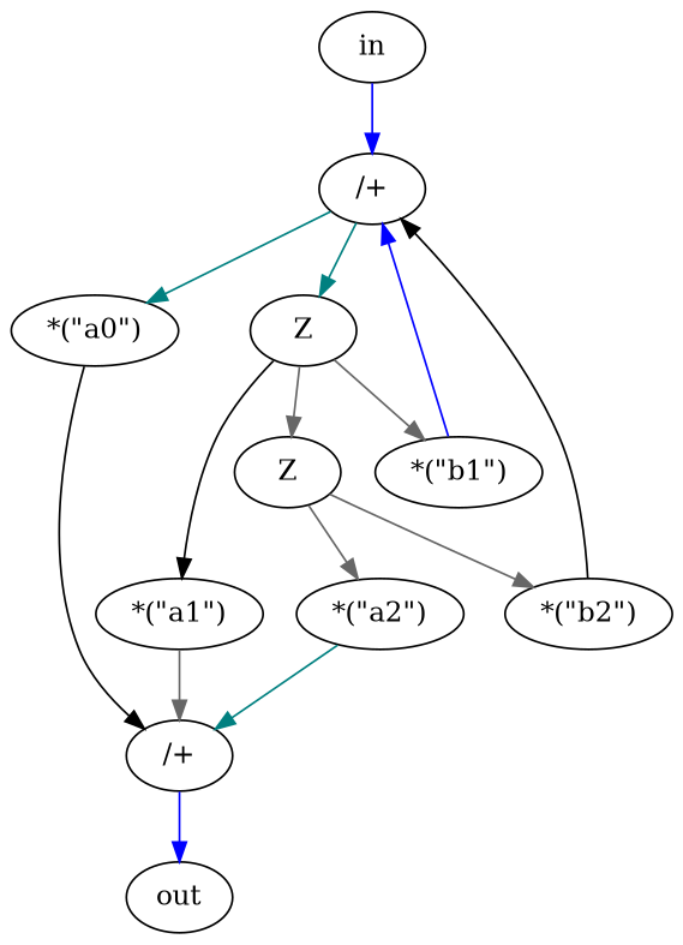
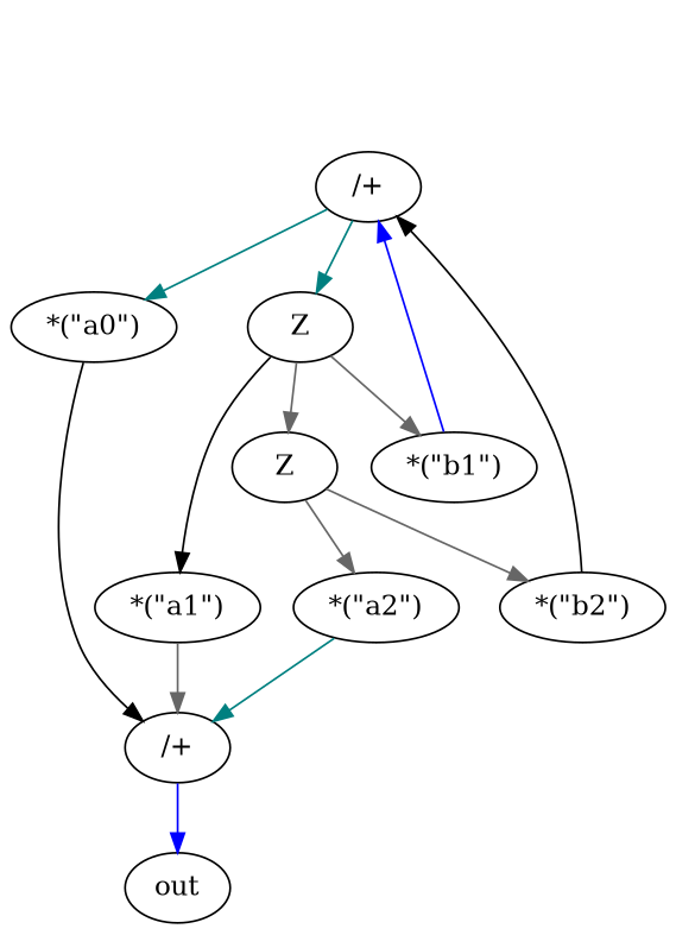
  digraph {
    edge [color=gray40]
-   n1 [label=in]
    n2 [label="/+"]
    n3 [label=Z]
    n4 [label="*(\"a0\")"]
    n5 [label=Z]
    n6 [label="*(\"b1\")"]
    n7 [label="*(\"a1\")"]
    n8 [label="/+"]
    n9 [label="*(\"b2\")"]
    n10 [label="*(\"a2\")"]
    n11 [label=out]
-   n1 -> n2 [color=blue]
    n2 -> n3 [color=teal]
    n2 -> n4 [color=teal]
    n3 -> n5
    n3 -> n6
    n3 -> n7 [color=black]
    n4 -> n8 [color=black]
    n5 -> n9
    n5 -> n10
    n6 -> n2 [color=blue]
    n7 -> n8
    n8 -> n11 [color=blue]
    n9 -> n2 [color=black]
    n10 -> n8 [color=teal]
  }
